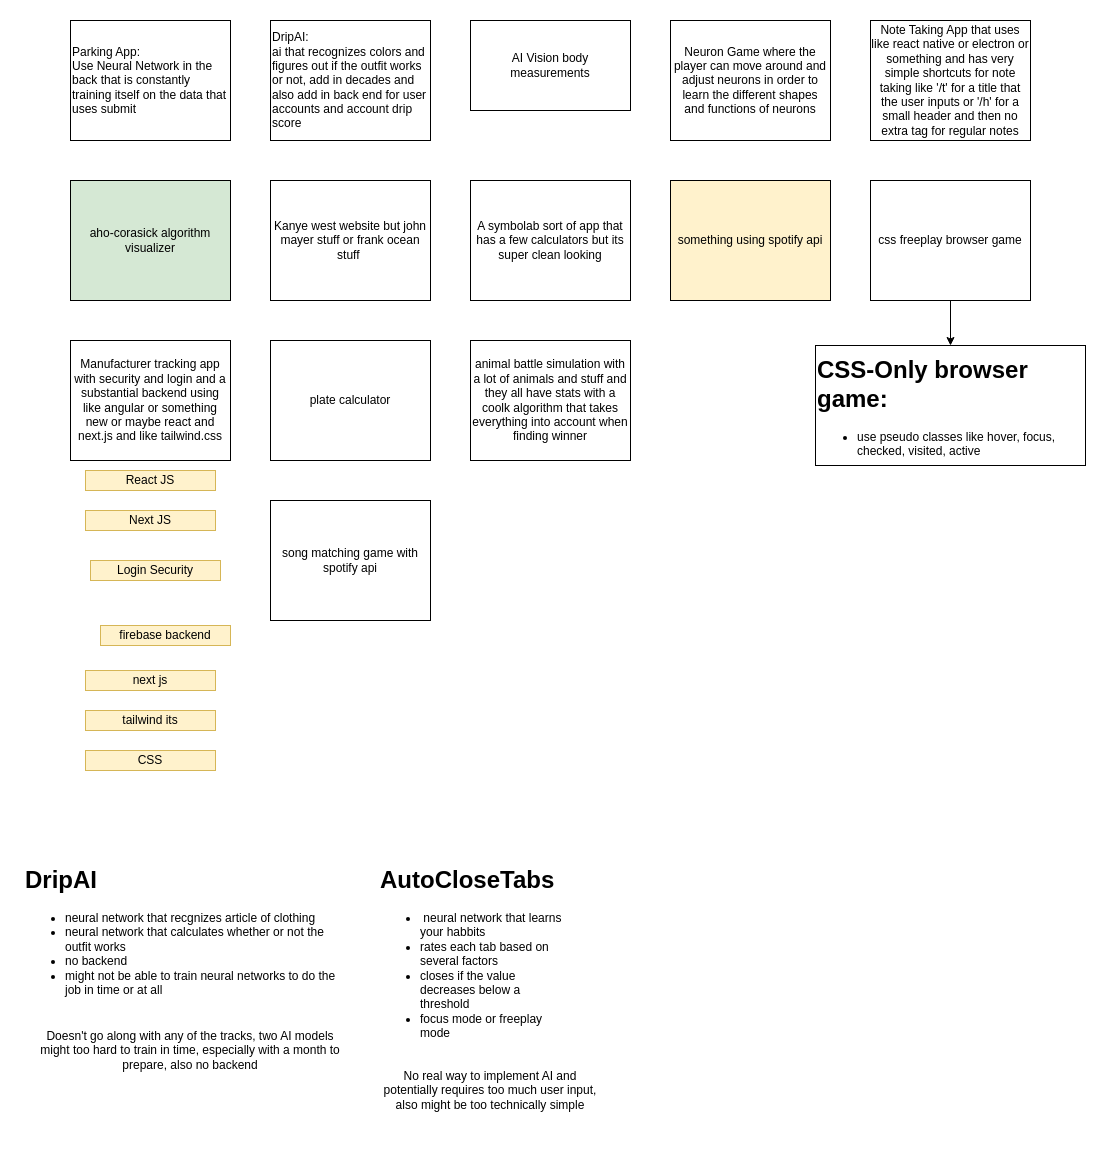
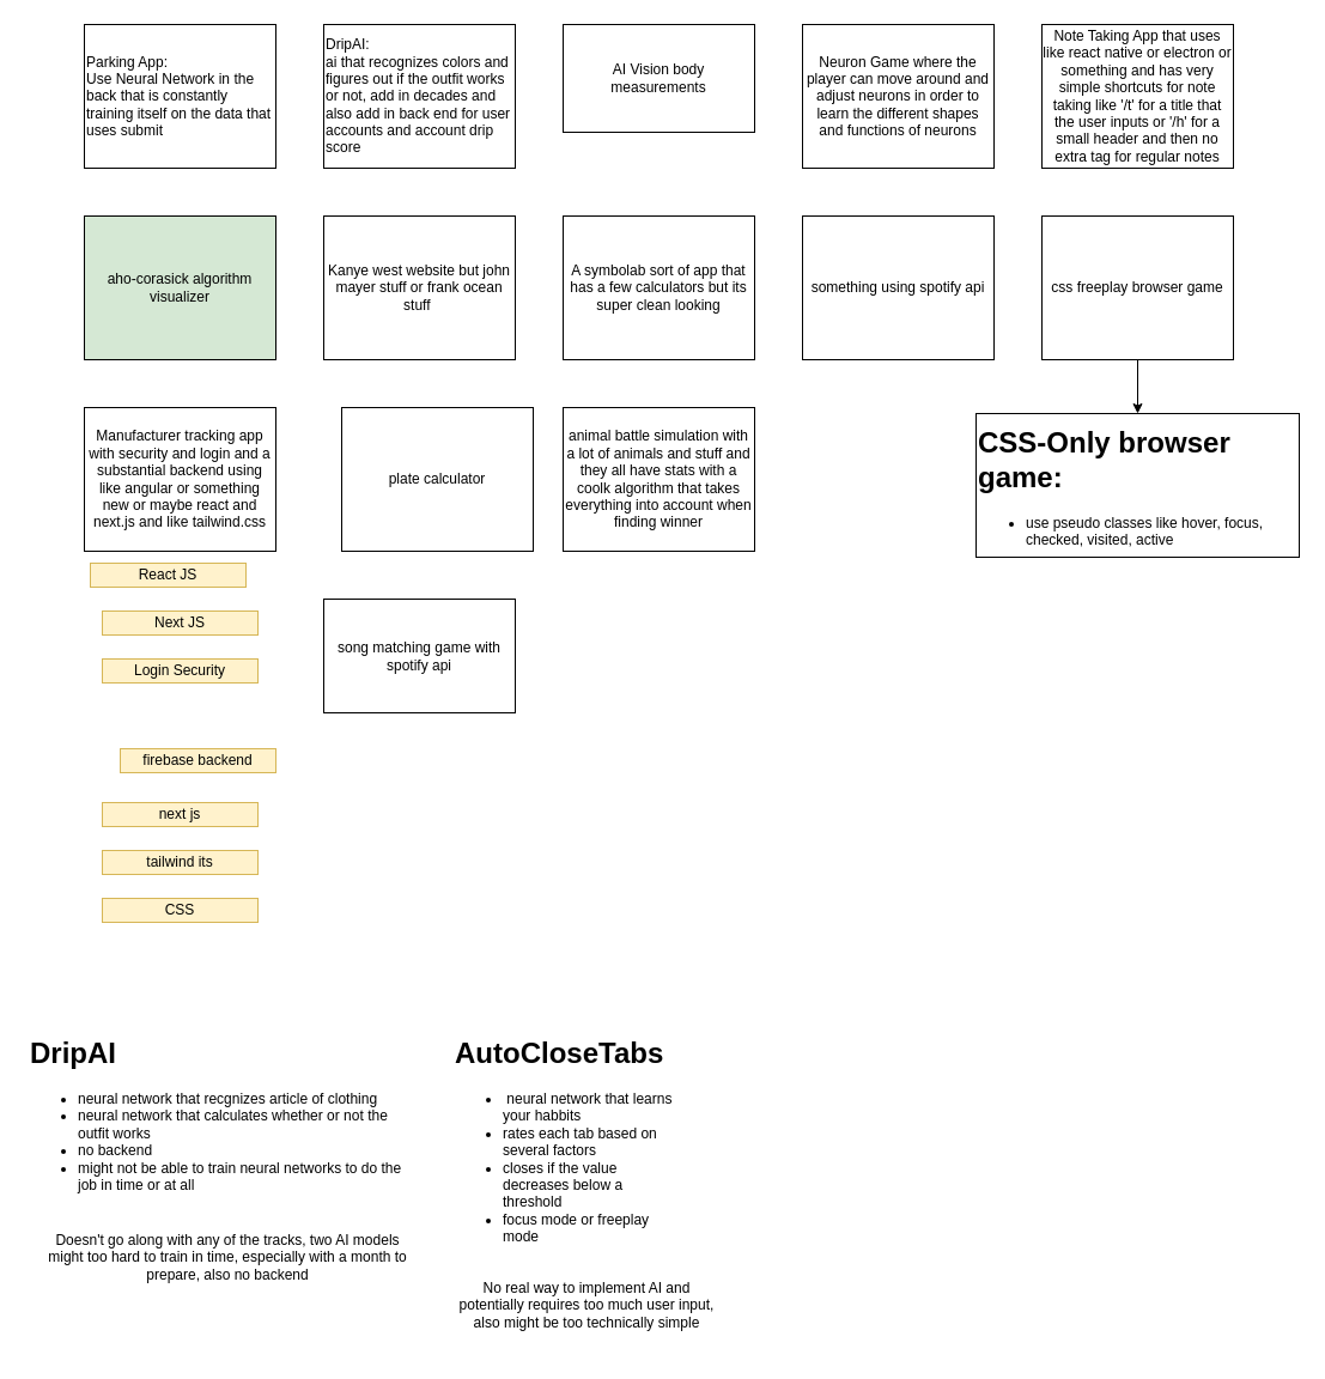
  <mxCell id="0" />
  <mxCell id="1" parent="0" />
  <mxCell id="2" value="Parking App:&lt;br&gt;Use Neural Network in the back that is constantly training itself on the data that uses submit" style="rounded=0;whiteSpace=wrap;html=1;align=left;" parent="1" vertex="1"><mxGeometry x="70" y="20" width="160" height="120" as="geometry" /></mxCell>
  <mxCell id="3" value="DripAI:&lt;br&gt;ai that recognizes colors and figures out if the outfit works or not, add in decades and also add in back end for user accounts and account drip score" style="rounded=0;whiteSpace=wrap;html=1;align=left;" parent="1" vertex="1"><mxGeometry x="270" y="20" width="160" height="120" as="geometry" /></mxCell>
  <mxCell id="4" value="AI Vision body measurements" style="rounded=0;whiteSpace=wrap;html=1;" parent="1" vertex="1"><mxGeometry x="470" y="20" width="160" height="90" as="geometry" /></mxCell>
  <mxCell id="5" value="&lt;h1&gt;DripAI&lt;/h1&gt;&lt;p&gt;&lt;/p&gt;&lt;ul&gt;&lt;li&gt;neural network that recgnizes article of clothing&lt;/li&gt;&lt;li&gt;neural network that calculates whether or not the outfit works&lt;/li&gt;&lt;li&gt;no backend&lt;/li&gt;&lt;li&gt;might not be able to train neural networks to do the job in time or at all&lt;/li&gt;&lt;/ul&gt;&lt;p&gt;&lt;/p&gt;" style="text;html=1;strokeColor=none;fillColor=none;spacing=5;spacingTop=-20;whiteSpace=wrap;overflow=hidden;rounded=0;" parent="1" vertex="1"><mxGeometry x="20" y="860" width="330" height="220" as="geometry" /></mxCell>
  <mxCell id="6" value="&lt;h1&gt;AutoCloseTabs&lt;/h1&gt;&lt;p&gt;&lt;/p&gt;&lt;ul&gt;&lt;li&gt;&amp;nbsp;neural network that learns your habbits&lt;/li&gt;&lt;li&gt;rates each tab based on several factors&lt;/li&gt;&lt;li&gt;closes if the value decreases below a threshold&lt;/li&gt;&lt;li&gt;focus mode or freeplay mode&lt;/li&gt;&lt;/ul&gt;&lt;p&gt;&lt;/p&gt;" style="text;html=1;strokeColor=none;fillColor=none;spacing=5;spacingTop=-20;whiteSpace=wrap;overflow=hidden;rounded=0;" parent="1" vertex="1"><mxGeometry x="375" y="860" width="190" height="190" as="geometry" /></mxCell>
  <mxCell id="7" value="Doesn't go along with any of the tracks, two AI models might too hard to train in time, especially with a month to prepare, also no backend" style="text;html=1;strokeColor=none;fillColor=none;align=center;verticalAlign=middle;whiteSpace=wrap;rounded=0;" parent="1" vertex="1"><mxGeometry x="30" y="1010" width="320" height="80" as="geometry" /></mxCell>
  <mxCell id="8" value="No real way to implement AI and potentially requires too much user input, also might be too technically simple" style="text;html=1;strokeColor=none;fillColor=none;align=center;verticalAlign=middle;whiteSpace=wrap;rounded=0;" parent="1" vertex="1"><mxGeometry x="375" y="1050" width="230" height="80" as="geometry" /></mxCell>
  <mxCell id="9" value="Neuron Game where the player can move around and adjust neurons in order to learn the different shapes and functions of neurons" style="rounded=0;whiteSpace=wrap;html=1;" parent="1" vertex="1"><mxGeometry x="670" y="20" width="160" height="120" as="geometry" /></mxCell>
  <mxCell id="10" value="Note Taking App that uses like react native or electron or something and has very simple shortcuts for note taking like '/t' for a title that the user inputs or '/h' for a small header and then no extra tag for regular notes" style="rounded=0;whiteSpace=wrap;html=1;" parent="1" vertex="1"><mxGeometry x="870" y="20" width="160" height="120" as="geometry" /></mxCell>
  <mxCell id="11" value="" style="edgeStyle=orthogonalEdgeStyle;rounded=0;orthogonalLoop=1;jettySize=auto;html=1;" parent="1" source="12" target="14" edge="1"><mxGeometry relative="1" as="geometry" /></mxCell>
  <mxCell id="12" value="css freeplay browser game" style="rounded=0;whiteSpace=wrap;html=1;" parent="1" vertex="1"><mxGeometry x="870" y="180" width="160" height="120" as="geometry" /></mxCell>
  <mxCell id="13" value="aho-corasick algorithm visualizer" style="rounded=0;whiteSpace=wrap;html=1;fillColor=#d5e8d4;" parent="1" vertex="1"><mxGeometry x="70" y="180" width="160" height="120" as="geometry" /></mxCell>
  <mxCell id="14" value="&lt;h1&gt;CSS-Only browser game:&lt;/h1&gt;&lt;div&gt;&lt;ul&gt;&lt;li&gt;use pseudo classes like hover, focus, checked, visited, active&lt;/li&gt;&lt;/ul&gt;&lt;/div&gt;" style="whiteSpace=wrap;html=1;rounded=0;align=left;" parent="1" vertex="1"><mxGeometry x="815" y="345" width="270" height="120" as="geometry" /></mxCell>
  <mxCell id="15" value="Kanye west website but john mayer stuff or frank ocean stuff&amp;nbsp;" style="rounded=0;whiteSpace=wrap;html=1;" parent="1" vertex="1"><mxGeometry x="270" y="180" width="160" height="120" as="geometry" /></mxCell>
- <mxCell id="16" value="something using spotify api" style="rounded=0;whiteSpace=wrap;html=1;fillColor=#fff2cc;" parent="1" vertex="1"><mxGeometry x="670" y="180" width="160" height="120" as="geometry" /></mxCell>
+ <mxCell id="16" value="something using spotify api" style="rounded=0;whiteSpace=wrap;html=1;" parent="1" vertex="1"><mxGeometry x="670" y="180" width="160" height="120" as="geometry" /></mxCell>
  <mxCell id="17" value="Manufacturer tracking app with security and login and a substantial backend using like angular or something new or maybe react and next.js and like tailwind.css" style="rounded=0;whiteSpace=wrap;html=1;" parent="1" vertex="1"><mxGeometry x="70" y="340" width="160" height="120" as="geometry" /></mxCell>
- <mxCell id="18" value="React JS" style="text;html=1;fillColor=#fff2cc;align=center;verticalAlign=middle;whiteSpace=wrap;rounded=0;strokeColor=#d6b656;" parent="1" vertex="1"><mxGeometry x="85" y="470" width="130" height="20" as="geometry" /></mxCell>
- <mxCell id="19" value="Login Security" style="text;html=1;fillColor=#fff2cc;align=center;verticalAlign=middle;whiteSpace=wrap;rounded=0;strokeColor=#d6b656;" parent="1" vertex="1"><mxGeometry x="90" y="560" width="130" height="20" as="geometry" /></mxCell>
+ <mxCell id="18" value="React JS" style="text;html=1;fillColor=#fff2cc;align=center;verticalAlign=middle;whiteSpace=wrap;rounded=0;strokeColor=#d6b656;" parent="1" vertex="1"><mxGeometry x="75" y="470" width="130" height="20" as="geometry" /></mxCell>
+ <mxCell id="19" value="Login Security" style="text;html=1;fillColor=#fff2cc;align=center;verticalAlign=middle;whiteSpace=wrap;rounded=0;strokeColor=#d6b656;" parent="1" vertex="1"><mxGeometry x="85" y="550" width="130" height="20" as="geometry" /></mxCell>
  <mxCell id="20" value="firebase backend" style="text;html=1;fillColor=#fff2cc;align=center;verticalAlign=middle;whiteSpace=wrap;rounded=0;strokeColor=#d6b656;" parent="1" vertex="1"><mxGeometry x="100" y="625" width="130" height="20" as="geometry" /></mxCell>
  <mxCell id="21" value="next js" style="text;html=1;fillColor=#fff2cc;align=center;verticalAlign=middle;whiteSpace=wrap;rounded=0;strokeColor=#d6b656;" parent="1" vertex="1"><mxGeometry x="85" y="670" width="130" height="20" as="geometry" /></mxCell>
  <mxCell id="22" value="tailwind its" style="text;html=1;fillColor=#fff2cc;align=center;verticalAlign=middle;whiteSpace=wrap;rounded=0;strokeColor=#d6b656;" parent="1" vertex="1"><mxGeometry x="85" y="710" width="130" height="20" as="geometry" /></mxCell>
  <mxCell id="23" value="CSS" style="text;html=1;fillColor=#fff2cc;align=center;verticalAlign=middle;whiteSpace=wrap;rounded=0;strokeColor=#d6b656;" parent="1" vertex="1"><mxGeometry x="85" y="750" width="130" height="20" as="geometry" /></mxCell>
  <mxCell id="24" value="Next JS" style="text;html=1;fillColor=#fff2cc;align=center;verticalAlign=middle;whiteSpace=wrap;rounded=0;strokeColor=#d6b656;" parent="1" vertex="1"><mxGeometry x="85" y="510" width="130" height="20" as="geometry" /></mxCell>
  <mxCell id="25" value="A symbolab sort of app that has a few calculators but its super clean looking" style="rounded=0;whiteSpace=wrap;html=1;" parent="1" vertex="1"><mxGeometry x="470" y="180" width="160" height="120" as="geometry" /></mxCell>
- <mxCell id="26" value="plate calculator" style="rounded=0;whiteSpace=wrap;html=1;" parent="1" vertex="1"><mxGeometry x="270" y="340" width="160" height="120" as="geometry" /></mxCell>
- <mxCell id="27" value="song matching game with spotify api" style="rounded=0;whiteSpace=wrap;html=1;" parent="1" vertex="1"><mxGeometry x="270" y="500" width="160" height="120" as="geometry" /></mxCell>
+ <mxCell id="26" value="plate calculator" style="rounded=0;whiteSpace=wrap;html=1;" parent="1" vertex="1"><mxGeometry x="285" y="340" width="160" height="120" as="geometry" /></mxCell>
+ <mxCell id="27" value="song matching game with spotify api" style="rounded=0;whiteSpace=wrap;html=1;" parent="1" vertex="1"><mxGeometry x="270" y="500" width="160" height="95" as="geometry" /></mxCell>
  <mxCell id="28" value="animal battle simulation with a lot of animals and stuff and they all have stats with a coolk algorithm that takes everything into account when finding winner" style="rounded=0;whiteSpace=wrap;html=1;" vertex="1" parent="1"><mxGeometry x="470" y="340" width="160" height="120" as="geometry" /></mxCell>
